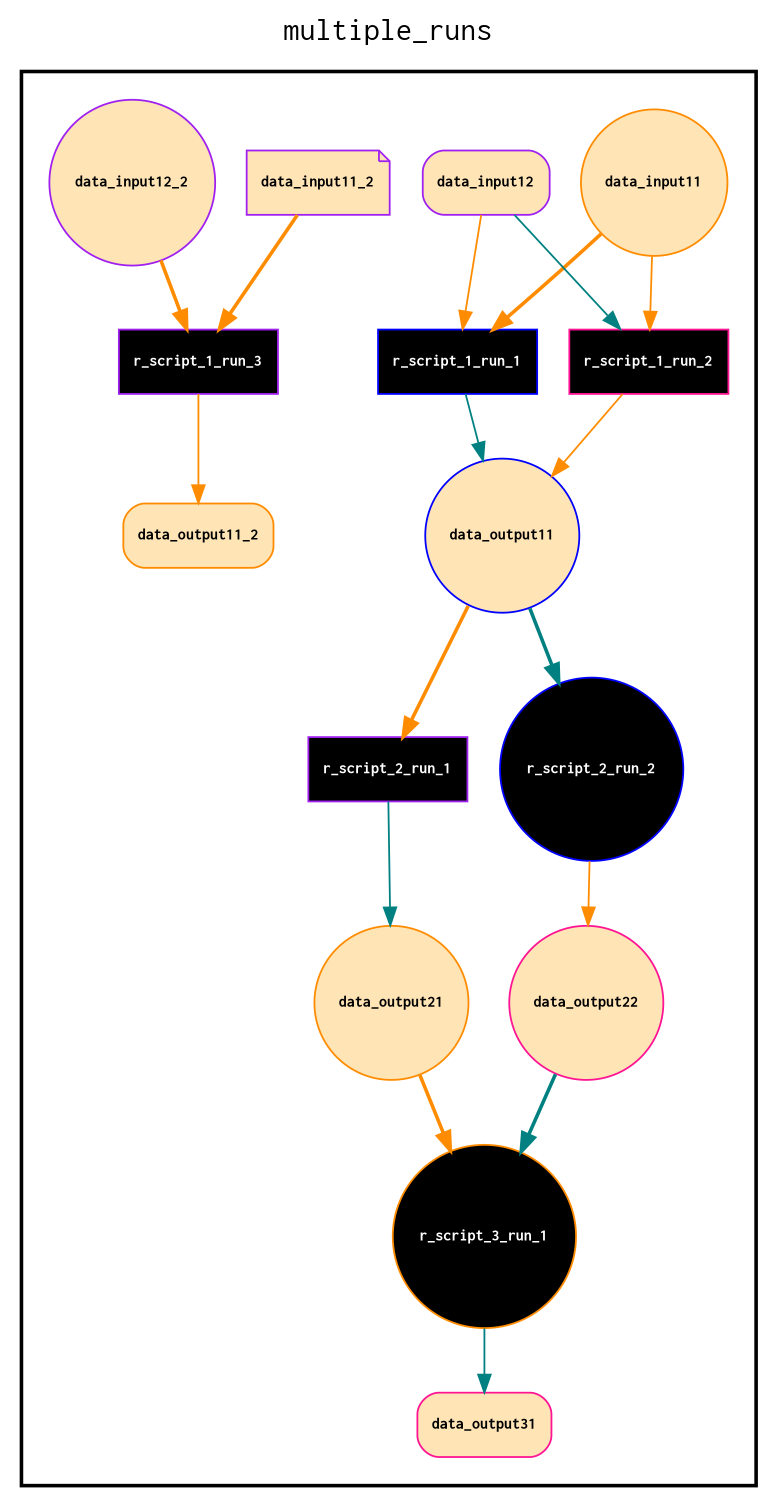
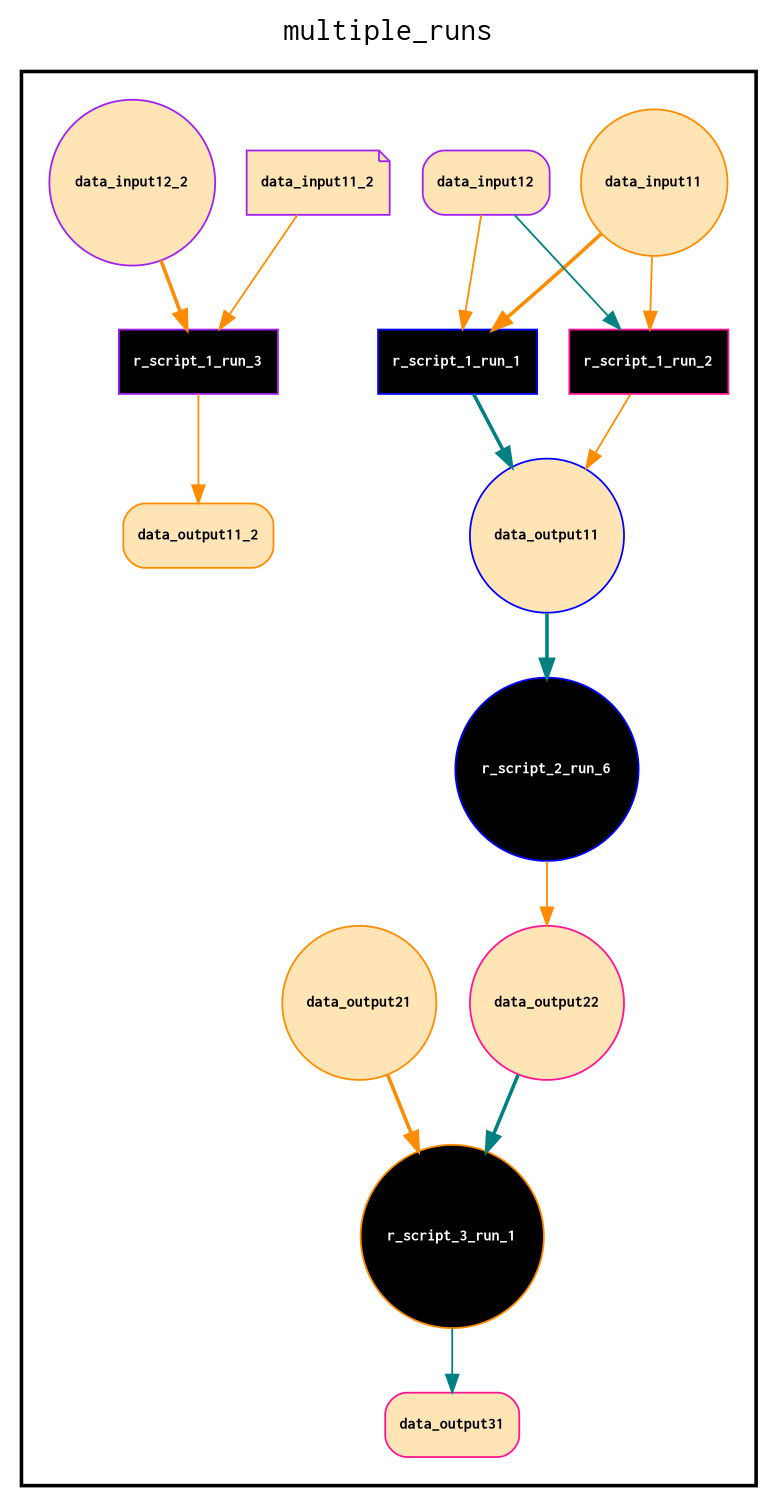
  digraph {
    fontname=Courier
    fontsize=18
    label=multiple_runs
    labelloc=t
    rankdir=TB
    node [color=purple fillcolor="#FFE4B5" fontcolor=black fontname="Courier-Bold" fontsize=9 peripheries=1 shape=box style="rounded,filled"]
    edge [color=darkorange style=solid]
    r_script_1_run_1 [color=blue fillcolor=black fontcolor=white style=filled]
-   r_script_2_run_1 [fillcolor=black fontcolor=white style=filled]
    r_script_1_run_2 [color=deeppink fillcolor=black fontcolor=white style=filled]
-   r_script_2_run_2 [color=blue fillcolor=black fontcolor=white shape=circle style=filled]
+   r_script_2_run_2 [color=blue fillcolor=black fontcolor=white shape=circle style=filled label=r_script_2_run_6]
    r_script_3_run_1 [color=darkorange fillcolor=black fontcolor=white shape=circle style=filled]
    r_script_1_run_3 [fillcolor=black fontcolor=white style=filled]
    data_input11 [color=darkorange shape=circle]
    data_input12
    data_output11 [color=blue shape=circle]
    data_output21 [color=darkorange shape=circle]
    data_output22 [color=deeppink shape=circle]
    data_output31 [color=deeppink]
    data_input11_2 [shape=note]
    data_input12_2 [shape=circle]
    data_output11_2 [color=darkorange]
    subgraph cluster_1 {
      color=black
      label=""
      penwidth=2
      subgraph cluster_2 {
        color=white
        label=""
        penwidth=2
        r_script_1_run_1
-       r_script_2_run_1
        r_script_1_run_2
        r_script_2_run_2
        r_script_3_run_1
        r_script_1_run_3
        data_input11
        data_input12
        data_output11
        data_output21
        data_output22
        data_output31
        data_input11_2
        data_input12_2
        data_output11_2
      }
    }
-   r_script_1_run_1 -> data_output11 [color=teal]
-   r_script_2_run_1 -> data_output21 [color=teal]
+   r_script_1_run_1 -> data_output11 [color=teal style=bold]
    r_script_1_run_2 -> data_output11
    r_script_2_run_2 -> data_output22
    r_script_3_run_1 -> data_output31 [color=teal]
    r_script_1_run_3 -> data_output11_2
    data_input11 -> r_script_1_run_1 [style=bold]
    data_input11 -> r_script_1_run_2
    data_input12 -> r_script_1_run_1
    data_input12 -> r_script_1_run_2 [color=teal]
-   data_output11 -> r_script_2_run_1 [style=bold]
    data_output11 -> r_script_2_run_2 [color=teal style=bold]
    data_output21 -> r_script_3_run_1 [style=bold]
    data_output22 -> r_script_3_run_1 [color=teal style=bold]
-   data_input11_2 -> r_script_1_run_3 [style=bold]
+   data_input11_2 -> r_script_1_run_3
    data_input12_2 -> r_script_1_run_3 [style=bold]
  }
